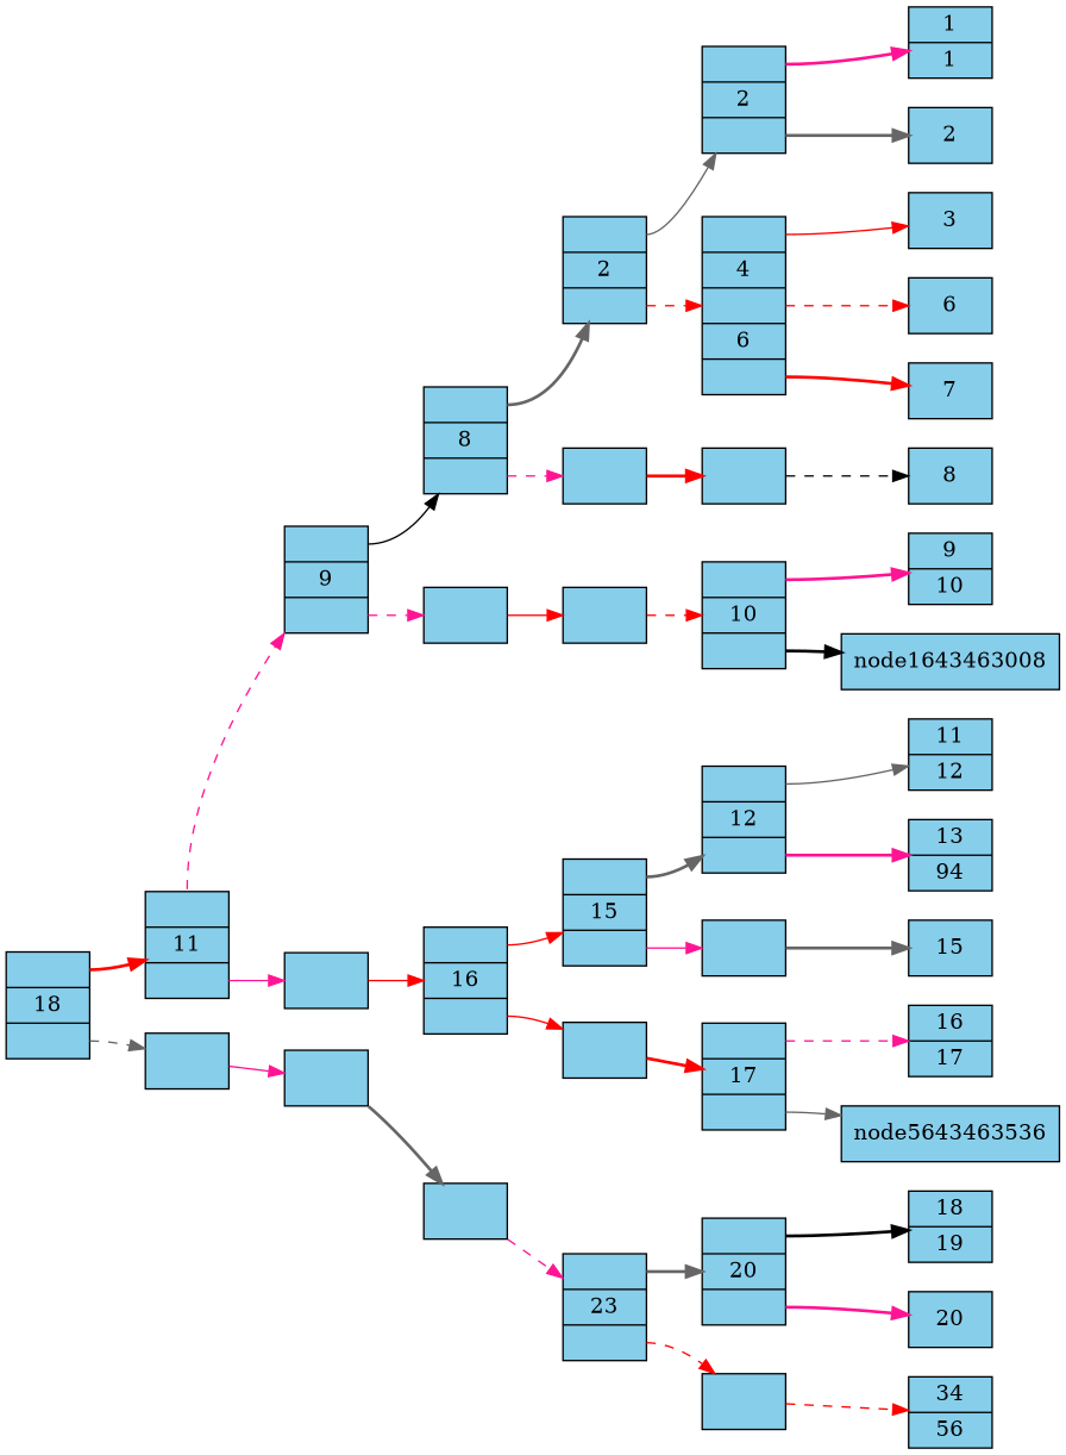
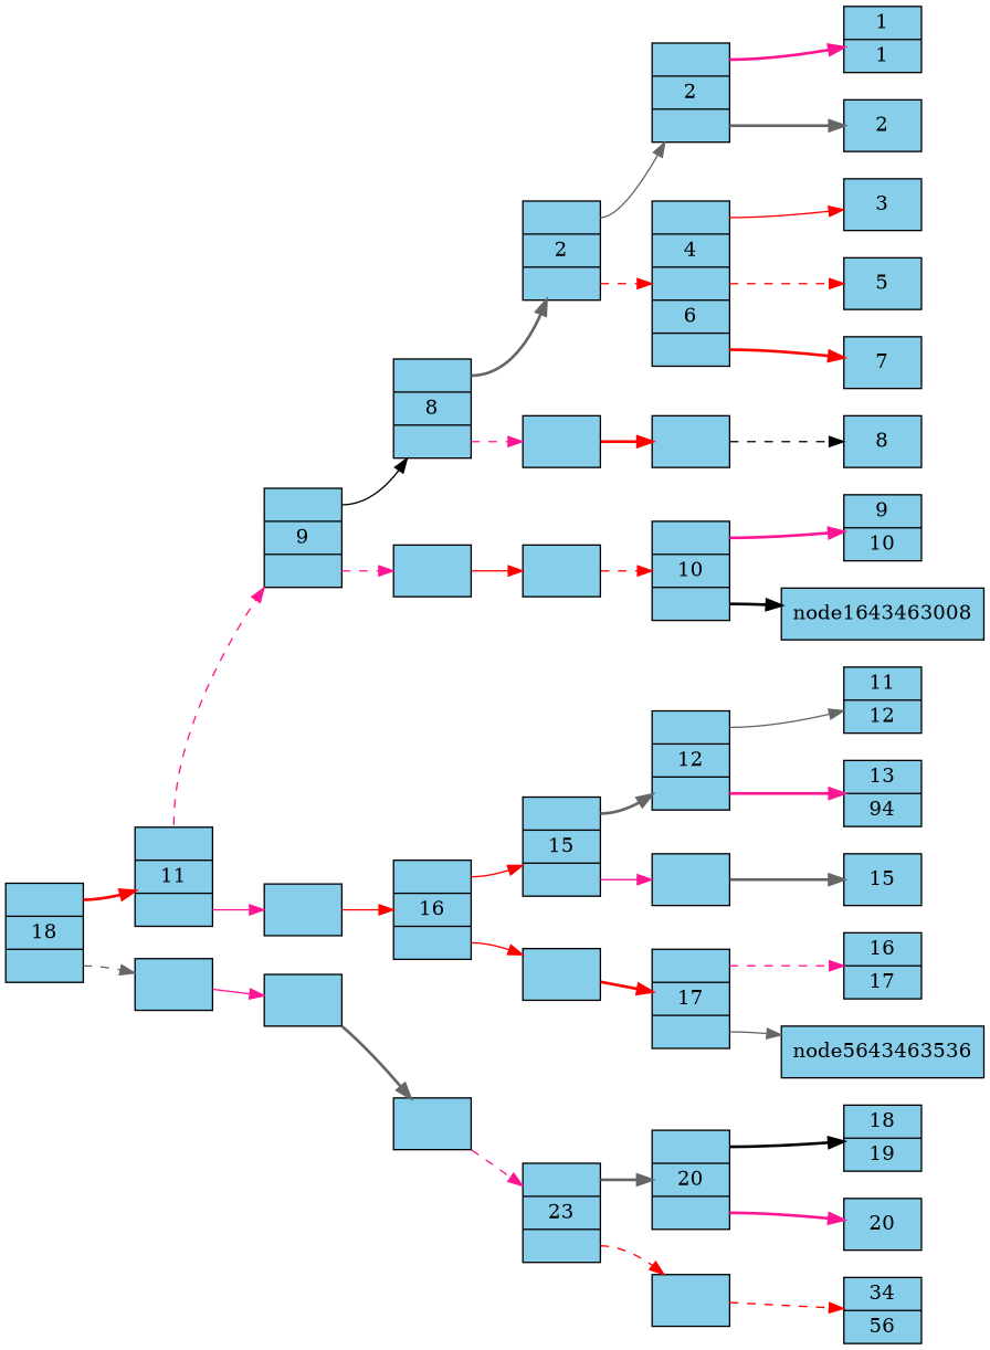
  digraph {
    rankdir=LR
    node [fillcolor=skyblue shape=record style=filled]
    edge [color=red style=bold tailport=p0]
    n1 [label="<p0> | 18 | <p1>"]
    n2 [label="<p0> | 11 | <p1>"]
    n3 [label="<p0>"]
    n4 [label="<p0> | 9 | <p1>"]
    n5 [label="<p0>"]
    n6 [label="<p0>"]
    n7 [label="<p0> | 8 | <p1>"]
    n8 [label="<p0>"]
    n9 [label="<p0> | 16 | <p1>"]
    n10 [label="<p0> | 2 | <p1>"]
    n11 [label="<p0>"]
    n12 [label="<p0>"]
    n13 [label="<p0> | 2 | <p1>"]
    n14 [label="<p0> | 4 | <p1> | 6 | <p2>"]
    n15 [label="<p0>"]
    n16 [label="1 | 1"]
    n17 [label=2]
    n18 [label=3]
-   n19 [label=6]
+   n19 [label=5]
    n20 [label=7]
    n21 [label=8]
    n22 [label="<p0> | 10 | <p1>"]
    n23 [label="9 | 10"]
    n24 [label=node1643463008]
    n25 [label="<p0> | 15 | <p1>"]
    n26 [label="<p0>"]
    n27 [label="<p0> | 12 | <p1>"]
    n28 [label="<p0>"]
    n29 [label="<p0> | 17 | <p1>"]
    n30 [label="11 | 12"]
    n31 [label="13 | 94"]
    n32 [label=15]
    n33 [label="16 | 17"]
    node5643463536
    n35 [label="<p0>"]
    n36 [label="<p0> | 23 | <p1>"]
    n37 [label="<p0> | 20 | <p1>"]
    n38 [label="<p0>"]
    n39 [label="18 | 19"]
    n40 [label=20]
    n41 [label="34 | 56"]
    n1 -> n2
    n1 -> n3 [color=gray40 style=dashed tailport=p1]
    n2 -> n4 [color=deeppink style=dashed]
    n2 -> n5 [color=deeppink style=solid tailport=p1]
    n3 -> n6 [color=deeppink style=solid]
    n4 -> n7 [color=black style=solid]
    n4 -> n8 [color=deeppink style=dashed tailport=p1]
    n5 -> n9 [style=solid]
    n6 -> n35 [color=gray40]
    n7 -> n10 [color=gray40]
    n7 -> n11 [color=deeppink style=dashed tailport=p1]
    n8 -> n12 [style=solid]
    n9 -> n25 [style=solid]
    n9 -> n26 [style=solid tailport=p1]
    n10 -> n13 [color=gray40 style=solid]
    n10 -> n14 [style=dashed tailport=p1]
    n11 -> n15
    n12 -> n22 [style=dashed]
    n13 -> n16 [color=deeppink]
    n13 -> n17 [color=gray40 tailport=p1]
    n14 -> n18 [style=solid]
    n14 -> n19 [style=dashed tailport=p1]
    n14 -> n20 [tailport=p2]
    n15 -> n21 [color=black style=dashed]
    n22 -> n23 [color=deeppink]
    n22 -> n24 [color=black tailport=p1]
    n25 -> n27 [color=gray40]
    n25 -> n28 [color=deeppink style=solid tailport=p1]
    n26 -> n29
    n27 -> n30 [color=gray40 style=solid]
    n27 -> n31 [color=deeppink tailport=p1]
    n28 -> n32 [color=gray40]
    n29 -> n33 [color=deeppink style=dashed]
    n29 -> node5643463536 [color=gray40 style=solid tailport=p1]
    n35 -> n36 [color=deeppink style=dashed]
    n36 -> n37 [color=gray40]
    n36 -> n38 [style=dashed tailport=p1]
    n37 -> n39 [color=black]
    n37 -> n40 [color=deeppink tailport=p1]
    n38 -> n41 [style=dashed]
  }
